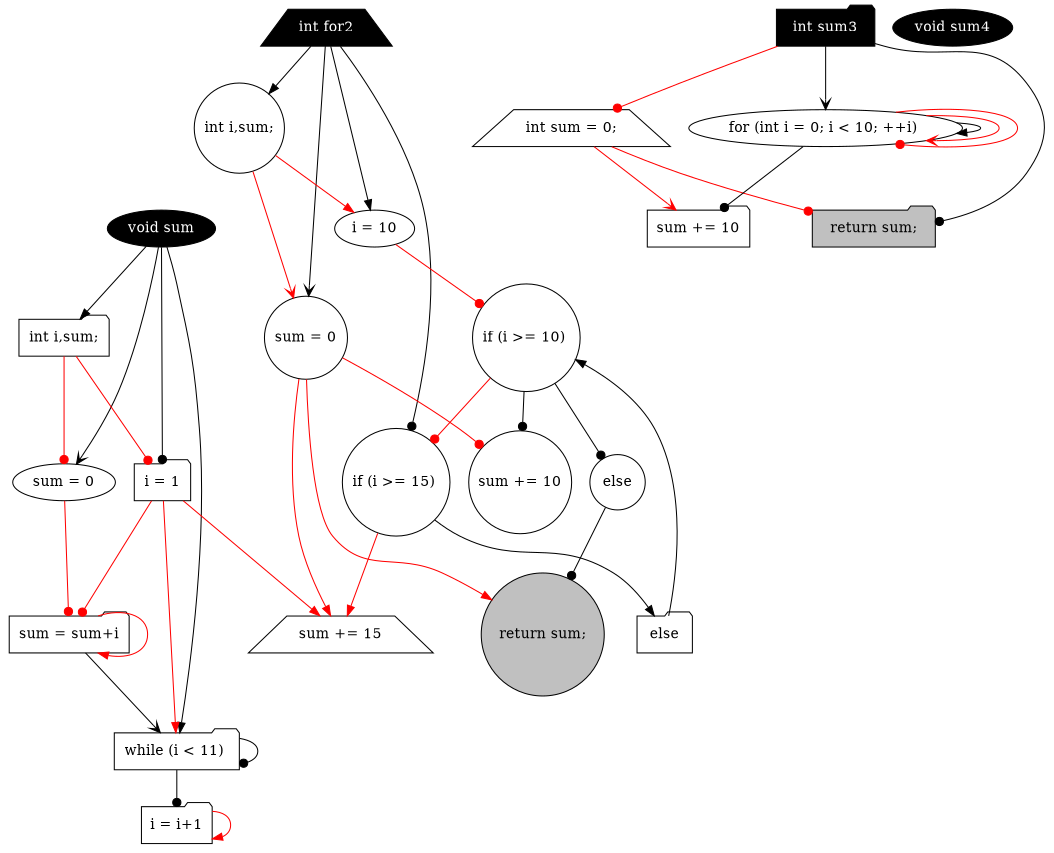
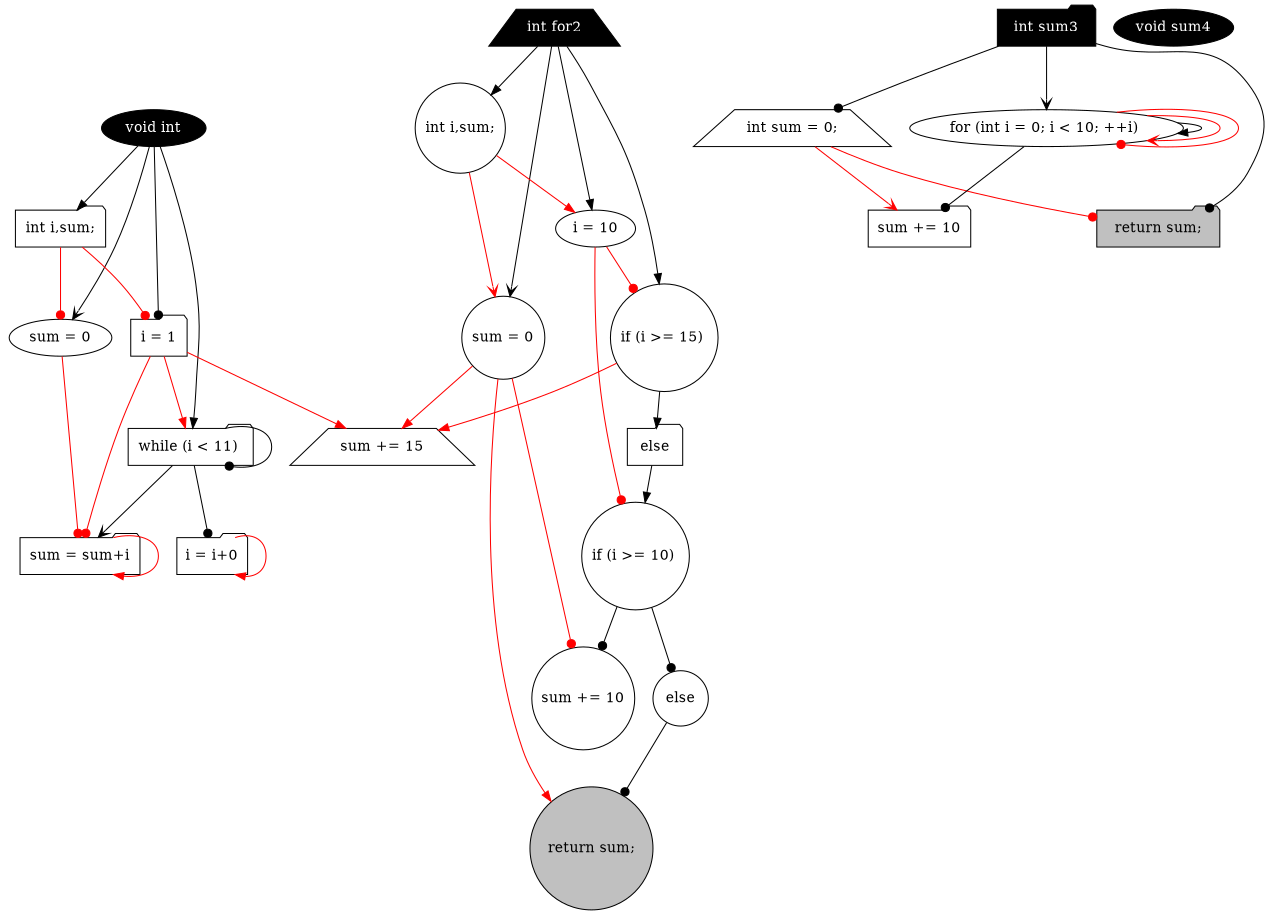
  digraph {
    fontname="DejaVu Serif"
    node [fontname="DejaVu Serif" shape=folder]
    edge [arrowhead=dot fontname="DejaVu Serif"]
-   n1 [color=black fontcolor=white height=0.5 label="void sum" ordering=out shape=ellipse style=filled width=1.4176]
+   n1 [color=black fontcolor=white height=0.5 label="void int" ordering=out shape=ellipse style=filled width=1.4176]
    n2 [height=0.5 label="int i,sum;" width=1.2277]
    n3 [height=0.5 label="sum = 0" shape=ellipse width=1.1193]
    n4 [height=0.5 label="i = 1" width=0.75827]
    n5 [height=0.5 label="while (i < 11) " ordering=out width=1.6971]
    n6 [height=0.5 label="sum = sum+i" width=1.6249]
    n7 [height=0.5 label="sum += 15" shape=trapezium width=1.3902]
-   n8 [height=0.5 label="i = i+1" width=0.95686]
+   n8 [height=0.5 label="i = i+0" width=0.95686]
    n9 [color=black fontcolor=white height=0.5 label="int for2" ordering=out shape=trapezium style=filled width=1.3342]
    n10 [height=0.5 label="int i,sum;" shape=circle width=1.2277]
    n11 [height=0.5 label="sum = 0" shape=circle width=1.1193]
    n12 [height=0.5 label="i = 10" shape=ellipse width=0.88464]
    n13 [height=0.5 label="if (i >= 15) " ordering=out shape=circle width=1.4624]
    n14 [height=0.5 label="sum += 10" shape=circle width=1.3902]
    n15 [fillcolor=grey fontcolor=black height=0.5 label="return sum;" shape=circle style=filled width=1.6678]
    n16 [height=0.5 label="if (i >= 10) " ordering=out shape=circle width=1.4624]
    n17 [height=0.5 label=else ordering=out width=0.75]
    n18 [height=0.5 label=else ordering=out shape=circle width=0.75]
    n19 [color=black fontcolor=white height=0.5 label="int sum3" ordering=out style=filled width=1.3342]
    n20 [height=0.5 label="int sum = 0;" shape=trapezium width=1.4985]
    n21 [height=0.5 label="for (int i = 0; i < 10; ++i) " ordering=out shape=ellipse width=2.8706]
    n22 [fillcolor=grey fontcolor=black height=0.5 label="return sum;" style=filled width=1.6678]
    n23 [height=0.5 label="sum += 10" width=1.3902]
    n24 [color=black fontcolor=white height=0.5 label="void sum4" ordering=out shape=ellipse style=filled width=1.5635]
    n1 -> n2 [arrowhead=normal]
    n1 -> n3 [arrowhead=vee]
    n1 -> n4
    n1 -> n5 [arrowhead=normal]
    n2 -> n3 [color=red]
    n2 -> n4 [color=red]
    n3 -> n6 [color=red]
    n4 -> n5 [arrowhead=normal color=red]
    n4 -> n6 [color=red]
    n4 -> n7 [arrowhead=normal color=red]
    n5 -> n5
-   n6 -> n5 [arrowhead=vee]
+   n5 -> n6 [arrowhead=vee]
    n5 -> n8
    n6 -> n6 [arrowhead=normal color=red]
    n8 -> n8 [arrowhead=normal color=red]
    n9 -> n10 [arrowhead=normal]
    n9 -> n11 [arrowhead=vee]
    n9 -> n12 [arrowhead=normal]
-   n9 -> n13
+   n9 -> n13 [arrowhead=normal]
    n10 -> n11 [arrowhead=vee color=red]
    n10 -> n12 [arrowhead=normal color=red]
    n11 -> n7 [arrowhead=normal color=red]
    n11 -> n14 [color=red]
    n11 -> n15 [arrowhead=normal color=red]
-   n16 -> n13 [color=red]
+   n12 -> n13 [color=red]
    n12 -> n16 [color=red]
    n13 -> n7 [arrowhead=normal color=red]
    n13 -> n17 [arrowhead=normal]
    n16 -> n14
    n16 -> n18
    n17 -> n16 [arrowhead=normal]
    n18 -> n15
-   n19 -> n20 [color=red]
+   n19 -> n20
    n19 -> n21 [arrowhead=vee]
    n19 -> n22
    n20 -> n22 [color=red]
    n20 -> n23 [arrowhead=vee color=red]
    n21 -> n21 [arrowhead=normal]
    n21 -> n21 [arrowhead=vee color=red]
    n21 -> n21 [color=red]
    n21 -> n23
  }
